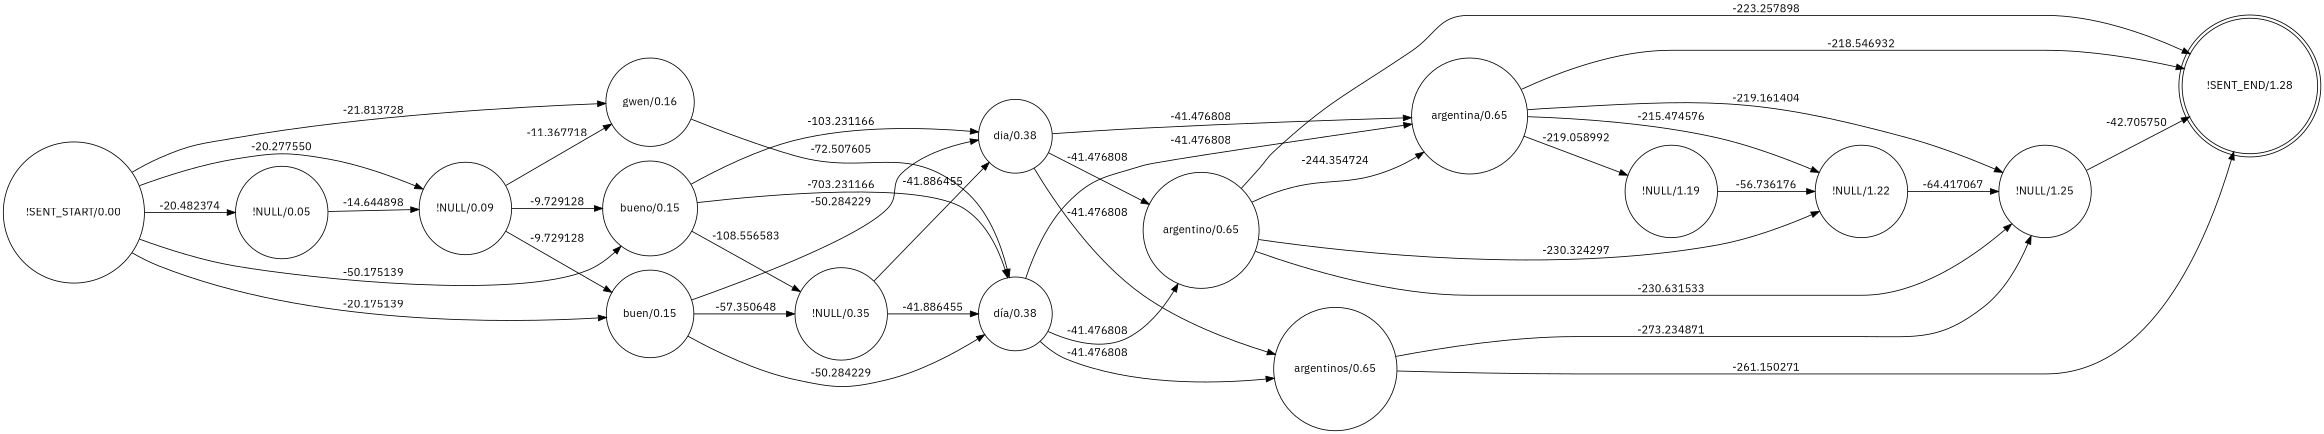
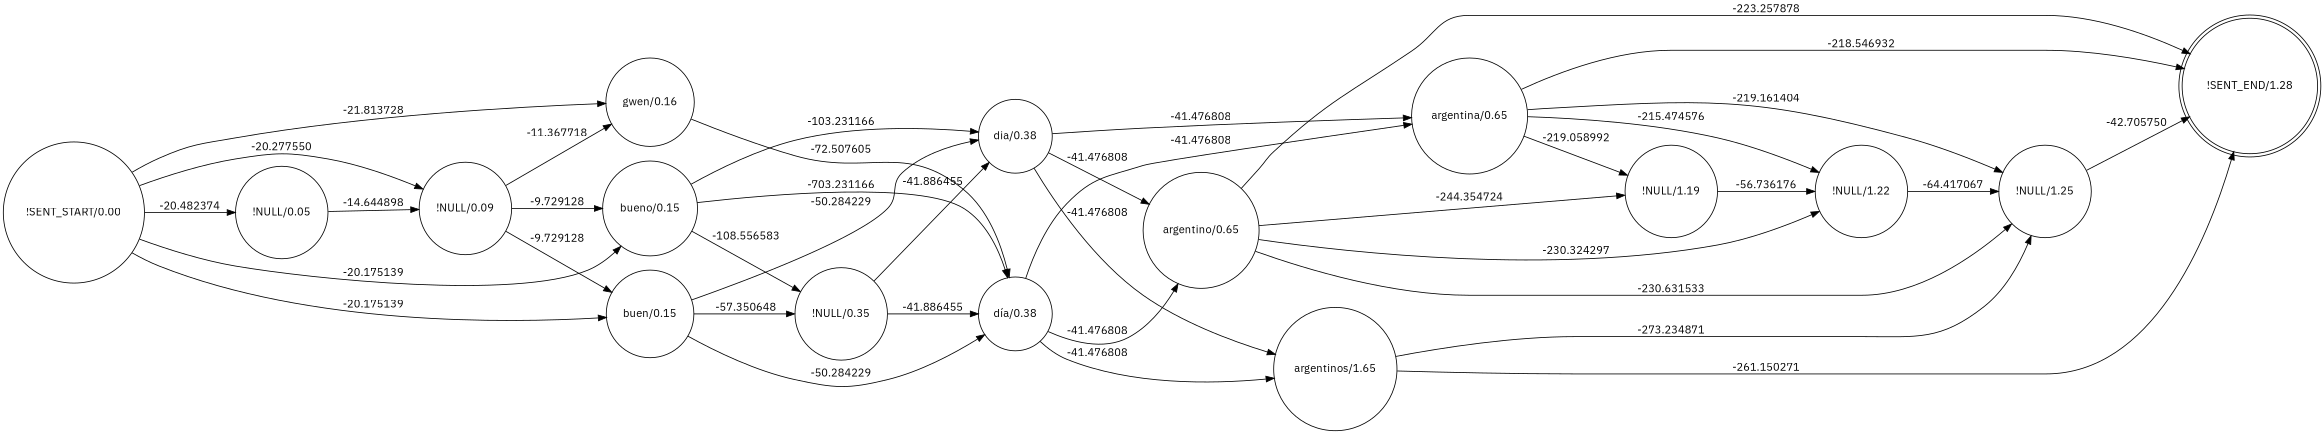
  digraph {
    fontname="IBM Plex Sans"
    rankdir=LR
    node [fontname="IBM Plex Sans" shape=circle]
    edge [fontname="IBM Plex Sans"]
    "!SENT_START/0.00"
    "!NULL/0.05"
    "!NULL/0.09"
    "buen/0.15"
    "bueno/0.15"
    "gwen/0.16"
    "!NULL/0.35"
    "día/0.38"
    "dia/0.38"
    "argentino/0.65"
    "argentina/0.65"
-   "argentinos/0.65"
+   "argentinos/0.65" [label="argentinos/1.65"]
    "!NULL/1.19"
    "!NULL/1.22"
    "!NULL/1.25"
    "!SENT_END/1.28" [shape=doublecircle]
    "!SENT_START/0.00" -> "!NULL/0.05" [label=-20.482374]
    "!SENT_START/0.00" -> "!NULL/0.09" [label=-20.277550]
    "!SENT_START/0.00" -> "buen/0.15" [label=-20.175139]
-   "!SENT_START/0.00" -> "bueno/0.15" [label=-50.175139]
+   "!SENT_START/0.00" -> "bueno/0.15" [label=-20.175139]
    "!SENT_START/0.00" -> "gwen/0.16" [label=-21.813728]
    "!NULL/0.05" -> "!NULL/0.09" [label=-14.644898]
    "!NULL/0.09" -> "buen/0.15" [label=-9.729128]
    "!NULL/0.09" -> "bueno/0.15" [label=-9.729128]
    "!NULL/0.09" -> "gwen/0.16" [label=-11.367718]
    "buen/0.15" -> "!NULL/0.35" [label=-57.350648]
    "buen/0.15" -> "día/0.38" [label=-50.284229]
    "buen/0.15" -> "dia/0.38" [label=-50.284229]
    "bueno/0.15" -> "!NULL/0.35" [label=-108.556583]
    "bueno/0.15" -> "día/0.38" [label=-703.231166]
    "bueno/0.15" -> "dia/0.38" [label=-103.231166]
    "gwen/0.16" -> "día/0.38" [label=-72.507605]
    "!NULL/0.35" -> "día/0.38" [label=-41.886455]
    "!NULL/0.35" -> "dia/0.38" [label=-41.886455]
    "día/0.38" -> "argentino/0.65" [label=-41.476808]
    "día/0.38" -> "argentina/0.65" [label=-41.476808]
    "día/0.38" -> "argentinos/0.65" [label=-41.476808]
    "dia/0.38" -> "argentino/0.65" [label=-41.476808]
    "dia/0.38" -> "argentina/0.65" [label=-41.476808]
    "dia/0.38" -> "argentinos/0.65" [label=-41.476808]
-   "argentino/0.65" -> "argentina/0.65" [label=-244.354724]
+   "argentino/0.65" -> "!NULL/1.19" [label=-244.354724]
    "argentino/0.65" -> "!NULL/1.22" [label=-230.324297]
    "argentino/0.65" -> "!NULL/1.25" [label=-230.631533]
-   "argentino/0.65" -> "!SENT_END/1.28" [label=-223.257898]
+   "argentino/0.65" -> "!SENT_END/1.28" [label=-223.257878]
    "argentina/0.65" -> "!NULL/1.19" [label=-219.058992]
    "argentina/0.65" -> "!NULL/1.22" [label=-215.474576]
    "argentina/0.65" -> "!NULL/1.25" [label=-219.161404]
    "argentina/0.65" -> "!SENT_END/1.28" [label=-218.546932]
    "argentinos/0.65" -> "!NULL/1.25" [label=-273.234871]
    "argentinos/0.65" -> "!SENT_END/1.28" [label=-261.150271]
    "!NULL/1.19" -> "!NULL/1.22" [label=-56.736176]
    "!NULL/1.22" -> "!NULL/1.25" [label=-64.417067]
    "!NULL/1.25" -> "!SENT_END/1.28" [label=-42.705750]
  }
